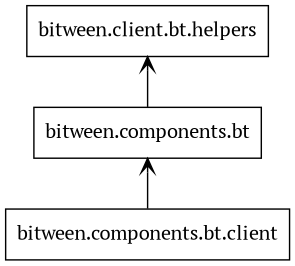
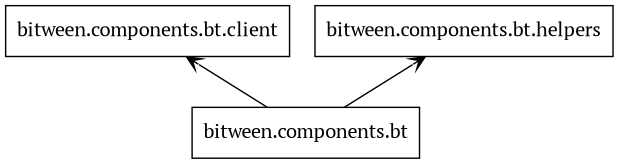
  digraph {
    fontname="PT Serif"
    rankdir=BT
    node [fontname="PT Serif" shape=box]
    edge [arrowhead=open arrowtail=none fontname="PT Serif"]
    n1 [label="bitween.components.bt"]
    n2 [label="bitween.components.bt.client"]
-   n3 [label="bitween.client.bt.helpers"]
-   n2 -> n1
+   n3 [label="bitween.components.bt.helpers"]
+   n1 -> n2
    n1 -> n3
  }
